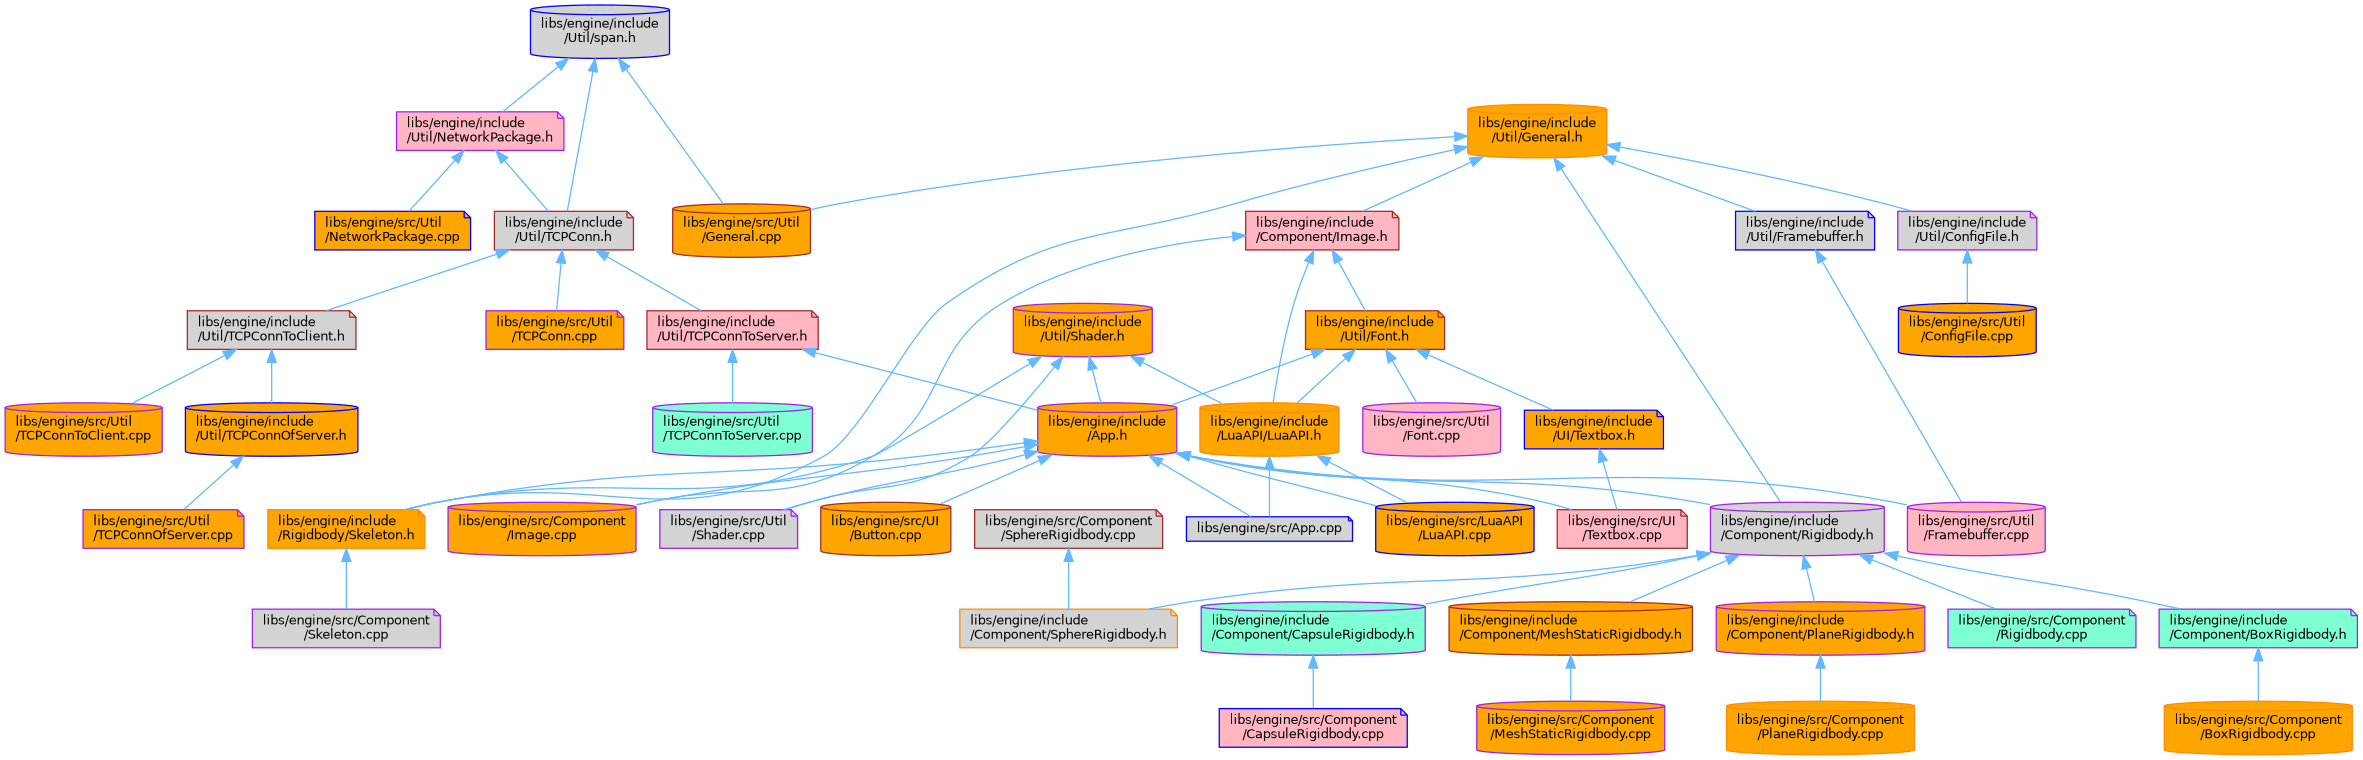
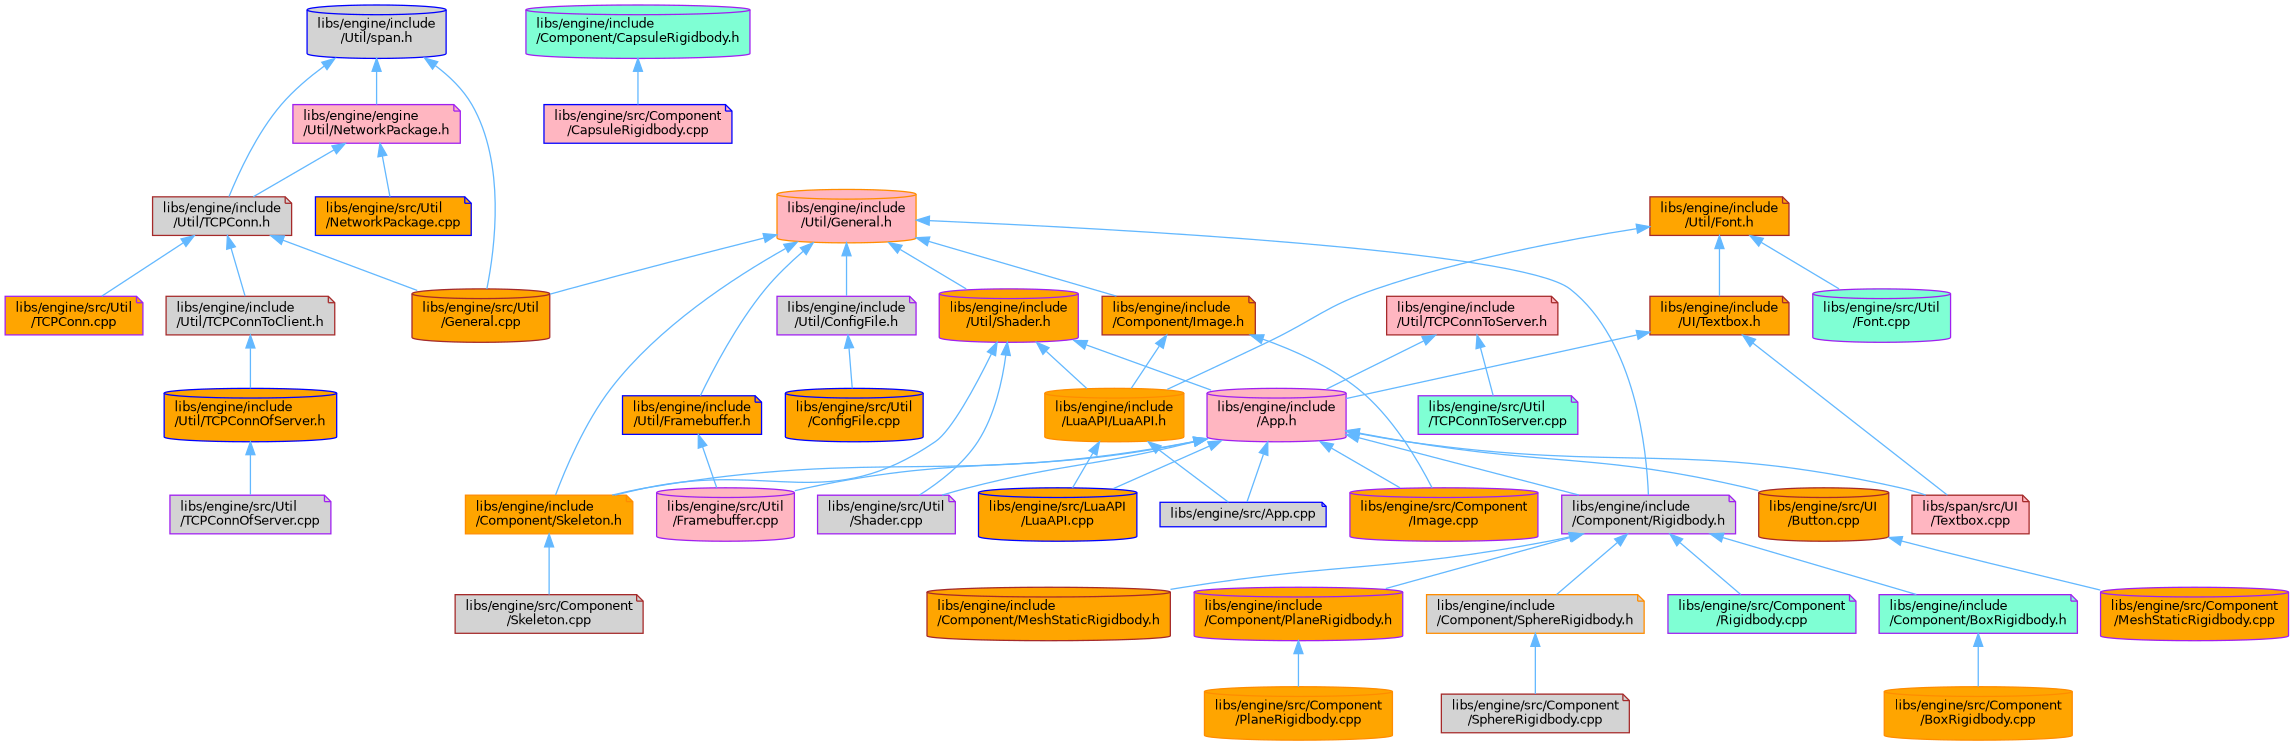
  digraph {
    node [color=purple fillcolor=orange fontname=Helvetica fontsize=10 shape=cylinder style=filled]
    edge [color=steelblue1 dir=back fontname=Helvetica fontsize=10 labelfontname=Helvetica labelfontsize=10 style=solid]
    n1 [color=blue fillcolor=lightgrey fontcolor=black height=0.2 label="libs/engine/include\l/Util/span.h" width=0.4]
-   n2 [fillcolor=lightpink height=0.2 label="libs/engine/include\l/Util/NetworkPackage.h" shape=note width=0.4]
+   n2 [fillcolor=lightpink height=0.2 label="libs/engine/engine\l/Util/NetworkPackage.h" shape=note width=0.4]
    n3 [color=brown fillcolor=lightgrey height=0.2 label="libs/engine/include\l/Util/TCPConn.h" shape=note width=0.4]
    n4 [color=brown height=0.2 label="libs/engine/src/Util\l/General.cpp" width=0.4]
-   n5 [color=darkorange height=0.2 label="libs/engine/include\l/Util/General.h" width=0.4]
-   n6 [color=brown fillcolor=lightpink height=0.2 label="libs/engine/include\l/Component/Image.h" shape=note width=0.4]
-   n7 [fillcolor=lightgrey height=0.2 label="libs/engine/include\l/Component/Rigidbody.h" width=0.4]
-   n8 [color=darkorange height=0.2 label="libs/engine/include\l/Rigidbody/Skeleton.h" shape=note width=0.4]
+   n5 [color=darkorange fillcolor=lightpink height=0.2 label="libs/engine/include\l/Util/General.h" width=0.4]
+   n6 [color=brown height=0.2 label="libs/engine/include\l/Component/Image.h" shape=note width=0.4]
+   n7 [fillcolor=lightgrey height=0.2 label="libs/engine/include\l/Component/Rigidbody.h" shape=note width=0.4]
+   n8 [color=darkorange height=0.2 label="libs/engine/include\l/Component/Skeleton.h" shape=note width=0.4]
    n9 [fillcolor=lightgrey height=0.2 label="libs/engine/include\l/Util/ConfigFile.h" shape=note width=0.4]
-   n10 [color=blue fillcolor=lightgrey height=0.2 label="libs/engine/include\l/Util/Framebuffer.h" shape=note width=0.4]
+   n10 [color=blue height=0.2 label="libs/engine/include\l/Util/Framebuffer.h" shape=note width=0.4]
    n11 [height=0.2 label="libs/engine/include\l/Util/Shader.h" width=0.4]
    n12 [color=blue height=0.2 label="libs/engine/src/Util\l/NetworkPackage.cpp" shape=note width=0.4]
    n13 [color=brown fillcolor=lightgrey height=0.2 label="libs/engine/include\l/Util/TCPConnToClient.h" shape=note width=0.4]
    n14 [color=brown fillcolor=lightpink height=0.2 label="libs/engine/include\l/Util/TCPConnToServer.h" shape=note width=0.4]
    n15 [height=0.2 label="libs/engine/src/Util\l/TCPConn.cpp" shape=note width=0.4]
    n16 [color=darkorange height=0.2 label="libs/engine/include\l/LuaAPI/LuaAPI.h" width=0.4]
    n17 [color=brown height=0.2 label="libs/engine/include\l/Util/Font.h" shape=note width=0.4]
    n18 [height=0.2 label="libs/engine/src/Component\l/Image.cpp" width=0.4]
    n19 [fillcolor=aquamarine height=0.2 label="libs/engine/include\l/Component/BoxRigidbody.h" shape=note width=0.4]
    n20 [fillcolor=aquamarine height=0.2 label="libs/engine/include\l/Component/CapsuleRigidbody.h" width=0.4]
    n21 [color=brown height=0.2 label="libs/engine/include\l/Component/MeshStaticRigidbody.h" width=0.4]
    n22 [height=0.2 label="libs/engine/include\l/Component/PlaneRigidbody.h" width=0.4]
    n23 [color=darkorange fillcolor=lightgrey height=0.2 label="libs/engine/include\l/Component/SphereRigidbody.h" shape=note width=0.4]
    n24 [fillcolor=aquamarine height=0.2 label="libs/engine/src/Component\l/Rigidbody.cpp" shape=note width=0.4]
-   n25 [fillcolor=lightgrey height=0.2 label="libs/engine/src/Component\l/Skeleton.cpp" shape=note width=0.4]
+   n25 [color=brown fillcolor=lightgrey height=0.2 label="libs/engine/src/Component\l/Skeleton.cpp" shape=note width=0.4]
    n26 [color=blue height=0.2 label="libs/engine/src/Util\l/ConfigFile.cpp" width=0.4]
    n27 [fillcolor=lightpink height=0.2 label="libs/engine/src/Util\l/Framebuffer.cpp" width=0.4]
-   n28 [height=0.2 label="libs/engine/include\l/App.h" width=0.4]
+   n28 [fillcolor=lightpink height=0.2 label="libs/engine/include\l/App.h" width=0.4]
    n29 [fillcolor=lightgrey height=0.2 label="libs/engine/src/Util\l/Shader.cpp" shape=note width=0.4]
    n30 [color=blue fillcolor=lightgrey height=0.2 label="libs/engine/src/App.cpp" shape=note width=0.4]
    n31 [color=blue height=0.2 label="libs/engine/src/LuaAPI\l/LuaAPI.cpp" width=0.4]
-   n32 [color=blue height=0.2 label="libs/engine/include\l/UI/Textbox.h" shape=note width=0.4]
-   n33 [fillcolor=lightpink height=0.2 label="libs/engine/src/Util\l/Font.cpp" width=0.4]
-   n34 [color=brown fillcolor=lightpink height=0.2 label="libs/engine/src/UI\l/Textbox.cpp" shape=note width=0.4]
+   n32 [color=brown height=0.2 label="libs/engine/include\l/UI/Textbox.h" shape=note width=0.4]
+   n33 [fillcolor=aquamarine height=0.2 label="libs/engine/src/Util\l/Font.cpp" width=0.4]
+   n34 [color=brown fillcolor=lightpink height=0.2 label="libs/span/src/UI\l/Textbox.cpp" shape=note width=0.4]
    n35 [color=brown height=0.2 label="libs/engine/src/UI\l/Button.cpp" width=0.4]
    n36 [color=darkorange height=0.2 label="libs/engine/src/Component\l/BoxRigidbody.cpp" width=0.4]
    n37 [color=blue fillcolor=lightpink height=0.2 label="libs/engine/src/Component\l/CapsuleRigidbody.cpp" shape=note width=0.4]
    n38 [height=0.2 label="libs/engine/src/Component\l/MeshStaticRigidbody.cpp" width=0.4]
    n39 [color=darkorange height=0.2 label="libs/engine/src/Component\l/PlaneRigidbody.cpp" width=0.4]
    n40 [color=brown fillcolor=lightgrey height=0.2 label="libs/engine/src/Component\l/SphereRigidbody.cpp" shape=note width=0.4]
    n41 [color=blue height=0.2 label="libs/engine/include\l/Util/TCPConnOfServer.h" width=0.4]
-   n42 [height=0.2 label="libs/engine/src/Util\l/TCPConnToClient.cpp" width=0.4]
-   n43 [fillcolor=aquamarine height=0.2 label="libs/engine/src/Util\l/TCPConnToServer.cpp" width=0.4]
-   n44 [height=0.2 label="libs/engine/src/Util\l/TCPConnOfServer.cpp" shape=note width=0.4]
+   n43 [fillcolor=aquamarine height=0.2 label="libs/engine/src/Util\l/TCPConnToServer.cpp" shape=note width=0.4]
+   n44 [fillcolor=lightgrey height=0.2 label="libs/engine/src/Util\l/TCPConnOfServer.cpp" shape=note width=0.4]
    n1 -> n2
    n1 -> n3
    n1 -> n4
    n2 -> n3
    n2 -> n12
    n3 -> n13
-   n3 -> n14
+   n3 -> n4
    n3 -> n15
    n5 -> n4
    n5 -> n6
    n5 -> n7
    n5 -> n8
    n5 -> n9
    n5 -> n10
+   n5 -> n11
    n6 -> n16
-   n6 -> n17
    n6 -> n18
    n7 -> n19
-   n7 -> n20
    n7 -> n21
    n7 -> n22
    n7 -> n23
    n7 -> n24
    n8 -> n25
    n9 -> n26
    n10 -> n27
    n11 -> n8
    n11 -> n16
    n11 -> n28
    n11 -> n29
    n13 -> n41
-   n13 -> n42
    n14 -> n28
    n14 -> n43
    n16 -> n30
    n16 -> n31
    n17 -> n16
    n17 -> n32
    n17 -> n33
    n19 -> n36
    n20 -> n37
-   n21 -> n38
+   n35 -> n38
    n22 -> n39
-   n40 -> n23
+   n23 -> n40
    n28 -> n7
    n28 -> n8
    n28 -> n18
    n28 -> n27
    n28 -> n29
    n28 -> n30
    n28 -> n31
    n28 -> n34
    n28 -> n35
-   n17 -> n28
+   n32 -> n28
    n32 -> n34
    n41 -> n44
  }
